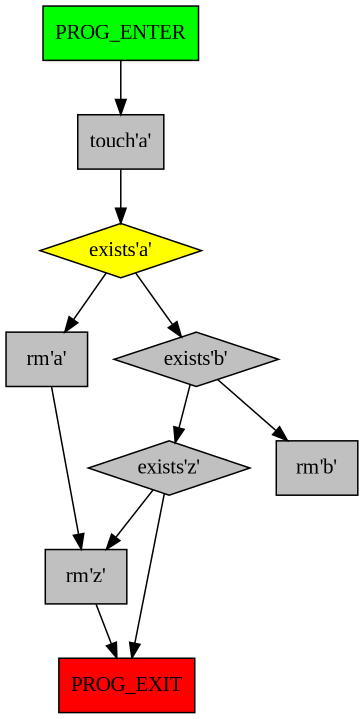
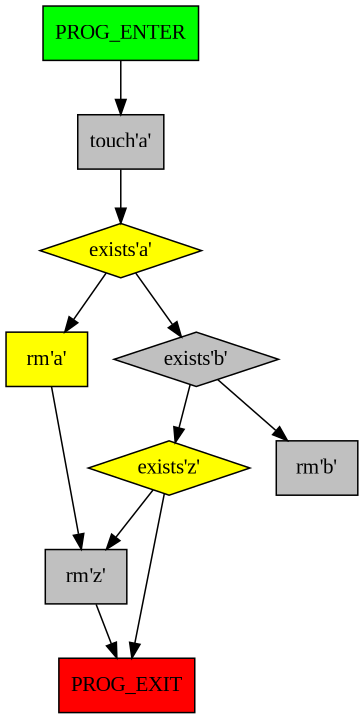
  digraph {
    fontname="Liberation Serif"
    node [fillcolor=gray fontname="Liberation Serif" shape=box style=filled]
    edge [fontname="Liberation Serif"]
    n1 [fillcolor=green label=PROG_ENTER shape=mbox]
    n2 [label="touch'a'"]
    n3 [fillcolor=yellow label="exists'a'" shape=diamond]
-   n4 [label="rm'a'"]
+   n4 [fillcolor=yellow label="rm'a'"]
    n5 [label="exists'b'" shape=diamond]
    n6 [label="rm'z'"]
-   n7 [label="exists'z'" shape=diamond]
+   n7 [fillcolor=yellow label="exists'z'" shape=diamond]
    n8 [label="rm'b'"]
    n9 [fillcolor=red label=PROG_EXIT shape=mbox]
    n1 -> n2
    n2 -> n3
    n3 -> n4
    n3 -> n5
    n4 -> n6
    n5 -> n7
    n5 -> n8
    n6 -> n9
    n7 -> n6
    n7 -> n9
  }
